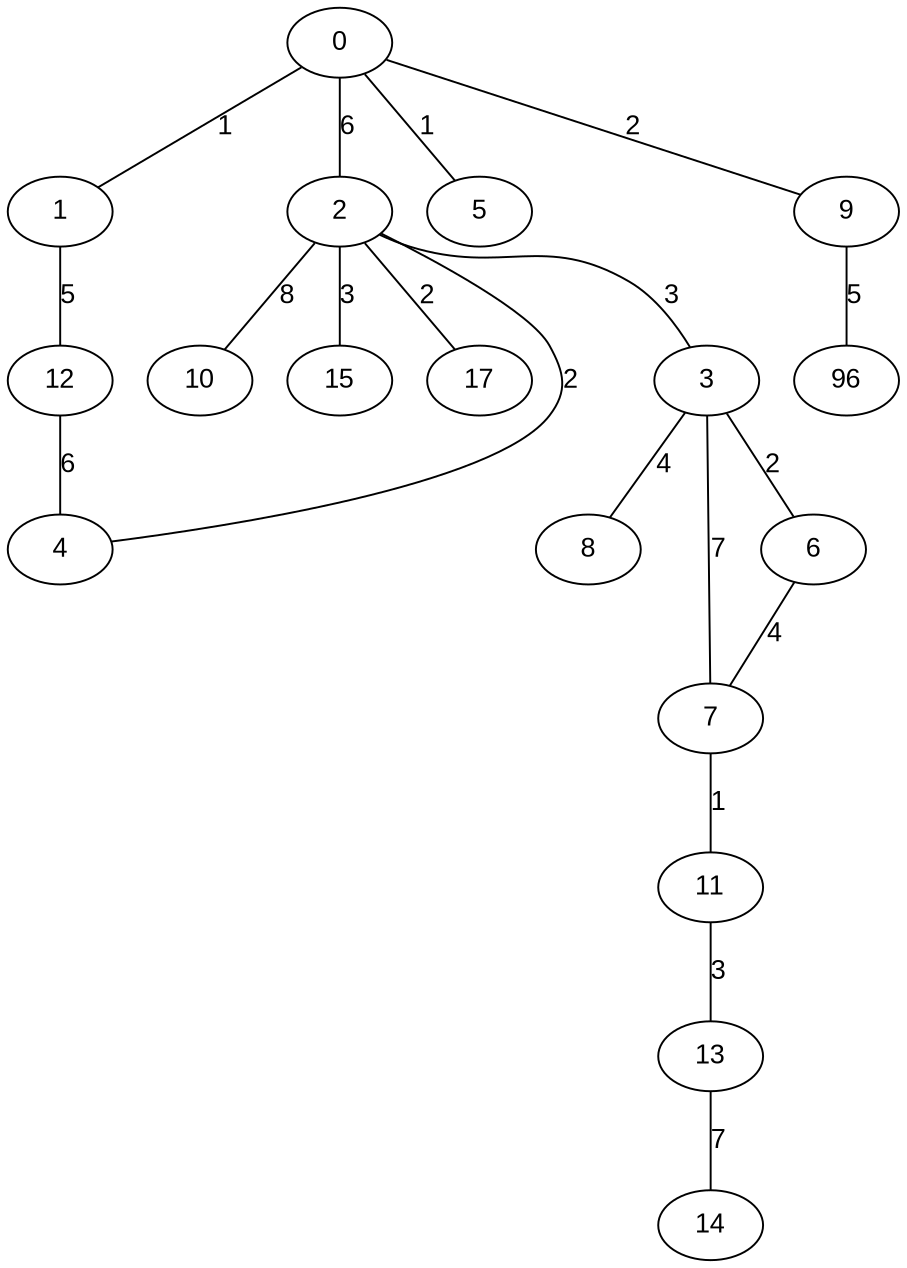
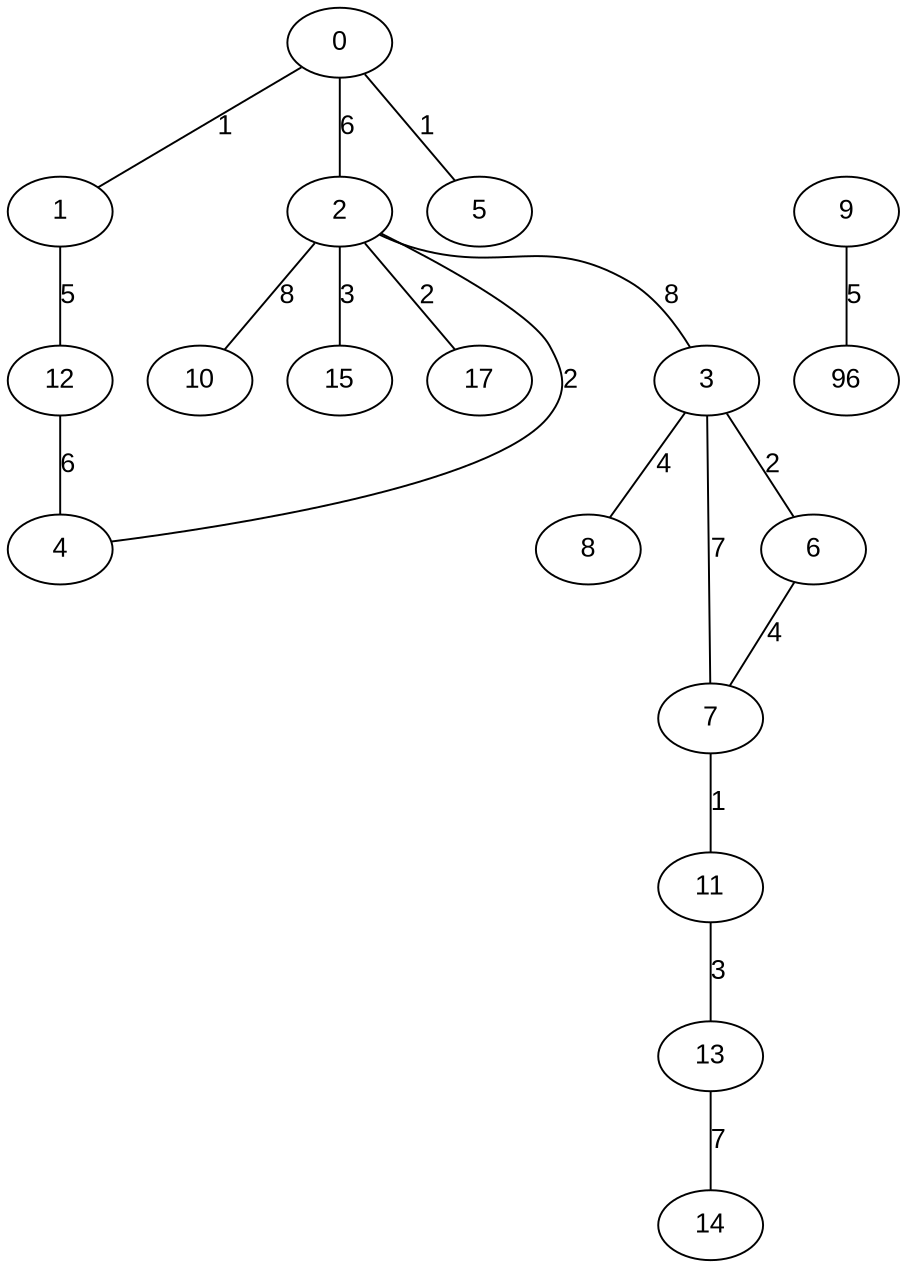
  graph {
    fontname="Liberation Sans"
    node [fontname="Liberation Sans" habit=2 x=5 y=6]
    edge [fontname="Liberation Sans" weight=2]
    0 [habit=7 x=3]
    1 [habit=8 x=3 y=8]
    2 [habit=8]
    5 [habit=4 x=2 y=7]
    9 [habit=8 x=2 y=5]
    12 [x=4 y=9]
    3 [habit=1 x=6]
    4 [habit=5 y=7]
    10 [habit=4 y=3]
    15 [habit=7 y=4]
    17 [habit=12 y=1]
    n12 [base=2 label=96 x=1 y=4]
    6 [x=7]
    7 [x=8 y=8]
    8 [habit=10 x=7 y=4]
    11 [base=1 habit=6 x=9 y=8]
    13 [habit=9 x=10 y=8]
    14 [habit=6 x=9 y=10]
    0 -- 1 [label=1 weight=1]
    0 -- 2 [label=6 weight=6]
    0 -- 5 [label=1 weight=1]
-   0 -- 9 [label=2]
    1 -- 12 [label=5 weight=5]
-   2 -- 3 [label=3 weight=3]
+   2 -- 3 [label=8 weight=3]
    2 -- 4 [label=2]
    2 -- 10 [label=8 weight=6]
    2 -- 15 [label=3 weight=3]
    2 -- 17 [label=2]
    9 -- n12 [label=5 weight=5]
    12 -- 4 [label=6 weight=6]
    3 -- 6 [label=2]
    3 -- 7 [label=7 weight=7]
    3 -- 8 [label=4 weight=4]
    6 -- 7 [label=4 weight=4]
    7 -- 11 [label=1 weight=1]
    11 -- 13 [label=3 weight=3]
    13 -- 14 [label=7 weight=7]
  }
